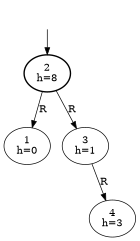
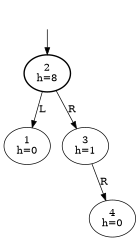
  digraph {
    DUMMY [style=invis]
    n2 [label="2\nh=8" penwidth=2]
    n3 [label="1\nh=0"]
    n4 [label="3\nh=1"]
    L_3 [style=invis]
-   n6 [label="4\nh=3"]
+   n6 [label="4\nh=0"]
    DUMMY -> n2
-   n2 -> n3 [label=R]
+   n2 -> n3 [label=L]
    n2 -> n4 [label=R]
    n4 -> L_3 [style=invis]
    n4 -> n6 [label=R]
  }
